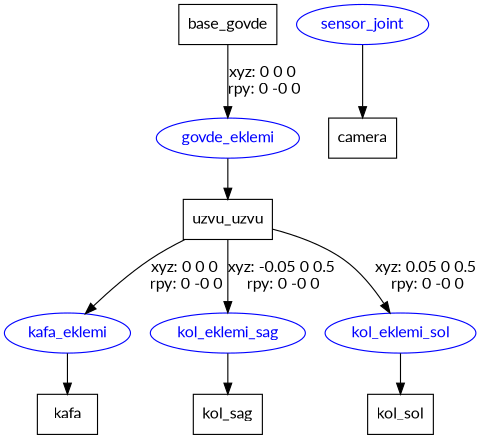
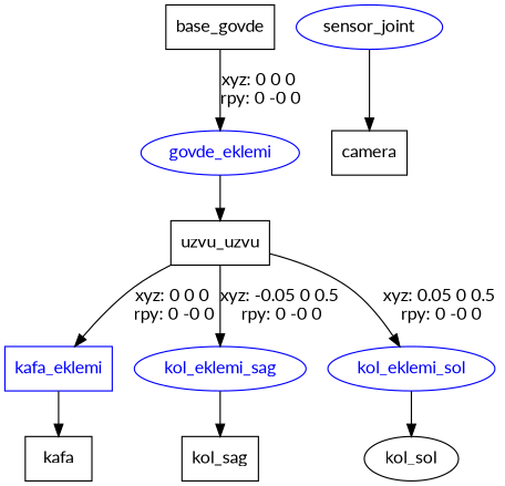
  digraph {
    fontname=Lato
    node [fontname=Lato shape=box]
    edge [fontname=Lato]
    n1 [label=base_govde]
    govde_eklemi [color=blue fontcolor=blue shape=ellipse]
    n3 [label=uzvu_uzvu]
-   kafa_eklemi [color=blue fontcolor=blue shape=ellipse]
+   kafa_eklemi [color=blue fontcolor=blue]
    kol_eklemi_sag [color=blue fontcolor=blue shape=ellipse]
    kol_eklemi_sol [color=blue fontcolor=blue shape=ellipse]
    n7 [label=kafa]
    n8 [label=kol_sag]
-   n9 [label=kol_sol]
-   sensor_joint [color=blue fontcolor=blue shape=ellipse]
+   n9 [label=kol_sol shape=ellipse]
+   sensor_joint [color=blue fontcolor=black shape=ellipse]
    n11 [label=camera]
    n1 -> govde_eklemi [label="xyz: 0 0 0 \nrpy: 0 -0 0"]
    govde_eklemi -> n3
    n3 -> kafa_eklemi [label="xyz: 0 0 0 \nrpy: 0 -0 0"]
    n3 -> kol_eklemi_sag [label="xyz: -0.05 0 0.5 \nrpy: 0 -0 0"]
    n3 -> kol_eklemi_sol [label="xyz: 0.05 0 0.5 \nrpy: 0 -0 0"]
    kafa_eklemi -> n7
    kol_eklemi_sag -> n8
    kol_eklemi_sol -> n9
    sensor_joint -> n11
  }
